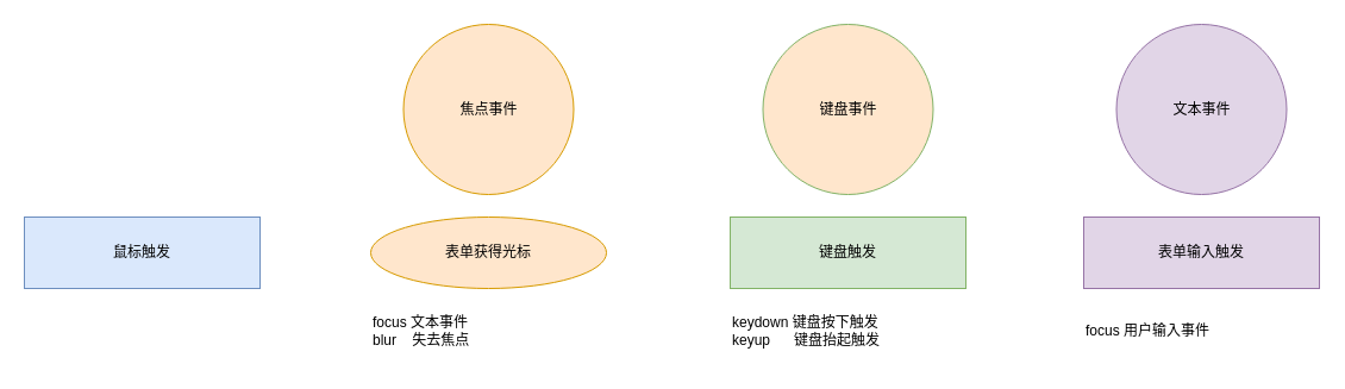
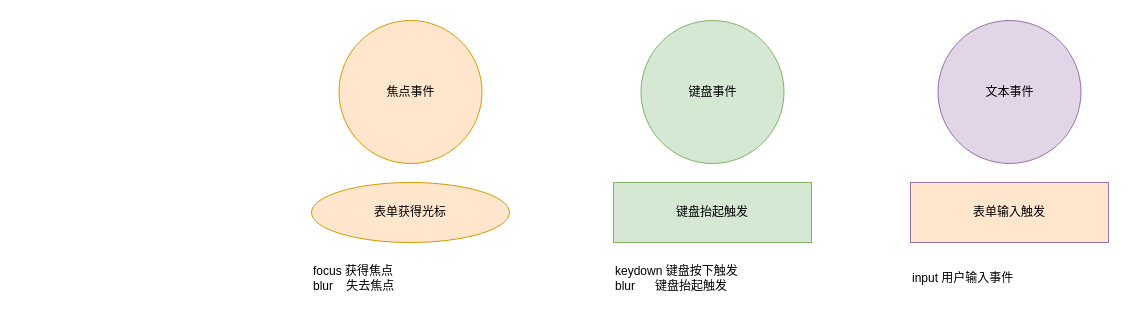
  <mxCell id="0" />
  <mxCell id="1" parent="0" />
  <mxCell id="2" value="" style="group" vertex="1" connectable="0" parent="1"><mxGeometry x="20" y="20" width="198" height="285" as="geometry" /></mxCell>
- <mxCell id="3" value="鼠标触发" style="whiteSpace=wrap;html=1;fillColor=#dae8fc;strokeColor=#6c8ebf;" vertex="1" parent="2"><mxGeometry y="162" width="198" height="60" as="geometry" /></mxCell>
  <mxCell id="4" value="" style="group" vertex="1" connectable="0" parent="1"><mxGeometry x="311" y="20" width="198" height="285" as="geometry" /></mxCell>
  <mxCell id="5" value="表单获得光标" style="ellipse;whiteSpace=wrap;html=1;fillColor=#ffe6cc;strokeColor=#d79b00;" vertex="1" parent="4"><mxGeometry y="162" width="198" height="60" as="geometry" /></mxCell>
  <mxCell id="6" value="焦点事件" style="ellipse;whiteSpace=wrap;html=1;aspect=fixed;fillColor=#ffe6cc;strokeColor=#d79b00;" vertex="1" parent="4"><mxGeometry x="27.5" width="143" height="143" as="geometry" /></mxCell>
- <mxCell id="7" value="focus 文本事件&lt;br&gt;blur&amp;nbsp; &amp;nbsp; 失去焦点" style="text;html=1;align=left;verticalAlign=middle;resizable=0;points=[];autosize=1;strokeColor=none;fillColor=none;" vertex="1" parent="4"><mxGeometry y="237" width="99" height="41" as="geometry" /></mxCell>
+ <mxCell id="7" value="focus 获得焦点&lt;br&gt;blur&amp;nbsp; &amp;nbsp; 失去焦点" style="text;html=1;align=left;verticalAlign=middle;resizable=0;points=[];autosize=1;strokeColor=none;fillColor=none;" vertex="1" parent="4"><mxGeometry y="237" width="99" height="41" as="geometry" /></mxCell>
  <mxCell id="8" value="" style="group" vertex="1" connectable="0" parent="1"><mxGeometry x="613" y="20" width="198" height="285" as="geometry" /></mxCell>
- <mxCell id="9" value="键盘触发" style="whiteSpace=wrap;html=1;fillColor=#d5e8d4;strokeColor=#82b366;" vertex="1" parent="8"><mxGeometry y="162" width="198" height="60" as="geometry" /></mxCell>
- <mxCell id="10" value="键盘事件" style="ellipse;whiteSpace=wrap;html=1;aspect=fixed;fillColor=#ffe6cc;strokeColor=#82b366;" vertex="1" parent="8"><mxGeometry x="27.5" width="143" height="143" as="geometry" /></mxCell>
- <mxCell id="11" value="keydown 键盘按下触发&lt;br&gt;keyup&amp;nbsp; &amp;nbsp; &amp;nbsp; 键盘抬起触发" style="text;html=1;align=left;verticalAlign=middle;resizable=0;points=[];autosize=1;strokeColor=none;fillColor=none;" vertex="1" parent="8"><mxGeometry y="237" width="142" height="41" as="geometry" /></mxCell>
+ <mxCell id="9" value="键盘抬起触发" style="whiteSpace=wrap;html=1;fillColor=#d5e8d4;strokeColor=#82b366;" vertex="1" parent="8"><mxGeometry y="162" width="198" height="60" as="geometry" /></mxCell>
+ <mxCell id="10" value="键盘事件" style="ellipse;whiteSpace=wrap;html=1;aspect=fixed;fillColor=#d5e8d4;strokeColor=#82b366;" vertex="1" parent="8"><mxGeometry x="27.5" width="143" height="143" as="geometry" /></mxCell>
+ <mxCell id="11" value="keydown 键盘按下触发&lt;br&gt;blur&amp;nbsp; &amp;nbsp; &amp;nbsp; 键盘抬起触发" style="text;html=1;align=left;verticalAlign=middle;resizable=0;points=[];autosize=1;strokeColor=none;fillColor=none;" vertex="1" parent="8"><mxGeometry y="237" width="142" height="41" as="geometry" /></mxCell>
  <mxCell id="12" value="" style="group" vertex="1" connectable="0" parent="1"><mxGeometry x="910" y="20" width="198" height="285" as="geometry" /></mxCell>
- <mxCell id="13" value="表单输入触发" style="whiteSpace=wrap;html=1;fillColor=#e1d5e7;strokeColor=#9673a6;" vertex="1" parent="12"><mxGeometry y="162" width="198" height="60" as="geometry" /></mxCell>
+ <mxCell id="13" value="表单输入触发" style="whiteSpace=wrap;html=1;fillColor=#ffe6cc;strokeColor=#9673a6;" vertex="1" parent="12"><mxGeometry y="162" width="198" height="60" as="geometry" /></mxCell>
  <mxCell id="14" value="文本事件" style="ellipse;whiteSpace=wrap;html=1;aspect=fixed;fillColor=#e1d5e7;strokeColor=#9673a6;" vertex="1" parent="12"><mxGeometry x="27.5" width="143" height="143" as="geometry" /></mxCell>
- <mxCell id="15" value="focus 用户输入事件" style="text;html=1;align=left;verticalAlign=middle;resizable=0;points=[];autosize=1;strokeColor=none;fillColor=none;" vertex="1" parent="12"><mxGeometry y="245" width="119" height="26" as="geometry" /></mxCell>
+ <mxCell id="15" value="input 用户输入事件" style="text;html=1;align=left;verticalAlign=middle;resizable=0;points=[];autosize=1;strokeColor=none;fillColor=none;" vertex="1" parent="12"><mxGeometry y="245" width="119" height="26" as="geometry" /></mxCell>
